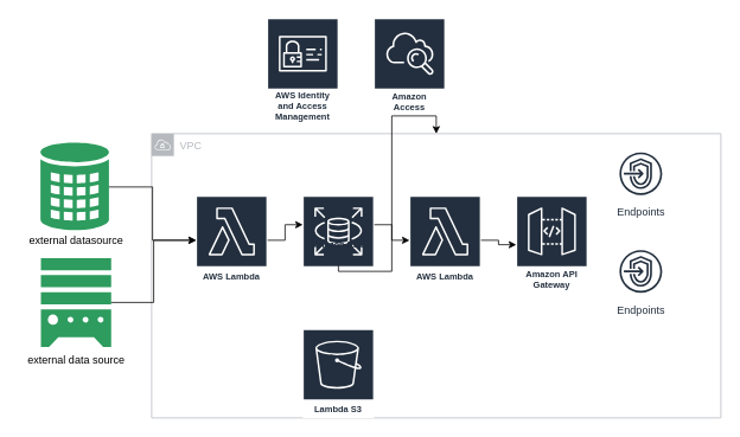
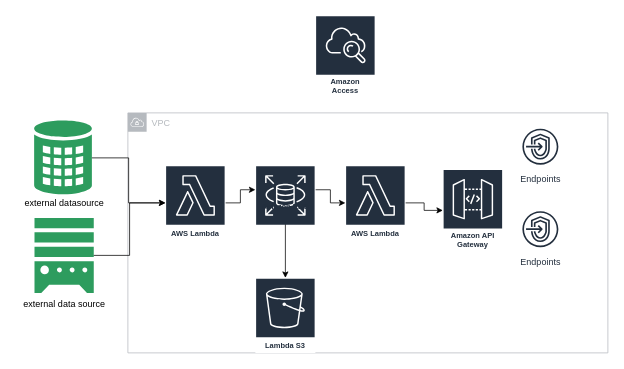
  <mxCell id="0" />
  <mxCell id="1" parent="0" />
  <mxCell id="2" value="VPC" style="sketch=0;outlineConnect=0;gradientColor=none;html=1;whiteSpace=wrap;fontSize=12;fontStyle=0;shape=mxgraph.aws4.group;grIcon=mxgraph.aws4.group_vpc;strokeColor=#B6BABF;fillColor=none;verticalAlign=top;align=left;spacingLeft=30;fontColor=#B6BABF;dashed=0;" vertex="1" parent="1"><mxGeometry x="170" y="150" width="640" height="320" as="geometry" /></mxCell>
  <mxCell id="3" value="Lambda S3" style="sketch=0;outlineConnect=0;fontColor=#232F3E;gradientColor=none;strokeColor=#ffffff;fillColor=#232F3E;dashed=0;verticalLabelPosition=middle;verticalAlign=bottom;align=center;html=1;whiteSpace=wrap;fontSize=10;fontStyle=1;spacing=3;shape=mxgraph.aws4.productIcon;prIcon=mxgraph.aws4.s3;" vertex="1" parent="1"><mxGeometry x="340" y="370" width="80" height="100" as="geometry" /></mxCell>
- <mxCell id="4" value="AWS Identity and Access Management" style="sketch=0;outlineConnect=0;fontColor=#232F3E;gradientColor=none;strokeColor=#ffffff;fillColor=#232F3E;dashed=0;verticalLabelPosition=middle;verticalAlign=bottom;align=center;html=1;whiteSpace=wrap;fontSize=10;fontStyle=1;spacing=3;shape=mxgraph.aws4.productIcon;prIcon=mxgraph.aws4.identity_and_access_management;" vertex="1" parent="1"><mxGeometry x="300" y="20" width="80" height="120" as="geometry" /></mxCell>
- <mxCell id="5" value="Amazon API Gateway" style="sketch=0;outlineConnect=0;fontColor=#232F3E;gradientColor=none;strokeColor=#ffffff;fillColor=#232F3E;dashed=0;verticalLabelPosition=middle;verticalAlign=bottom;align=center;html=1;whiteSpace=wrap;fontSize=10;fontStyle=1;spacing=3;shape=mxgraph.aws4.productIcon;prIcon=mxgraph.aws4.api_gateway;" vertex="1" parent="1"><mxGeometry x="580" y="220" width="80" height="110" as="geometry" /></mxCell>
+ <mxCell id="5" value="Amazon API Gateway" style="sketch=0;outlineConnect=0;fontColor=#232F3E;gradientColor=none;strokeColor=#ffffff;fillColor=#232F3E;dashed=0;verticalLabelPosition=middle;verticalAlign=bottom;align=center;html=1;whiteSpace=wrap;fontSize=10;fontStyle=1;spacing=3;shape=mxgraph.aws4.productIcon;prIcon=mxgraph.aws4.api_gateway;" vertex="1" parent="1"><mxGeometry x="590" y="225" width="80" height="110" as="geometry" /></mxCell>
  <mxCell id="6" value="Endpoints" style="sketch=0;outlineConnect=0;fontColor=#232F3E;gradientColor=none;strokeColor=#232F3E;fillColor=#ffffff;dashed=0;verticalLabelPosition=bottom;verticalAlign=top;align=center;html=1;fontSize=12;fontStyle=0;aspect=fixed;shape=mxgraph.aws4.resourceIcon;resIcon=mxgraph.aws4.endpoints;" vertex="1" parent="1"><mxGeometry x="690" y="165" width="60" height="60" as="geometry" /></mxCell>
  <mxCell id="7" value="Endpoints" style="sketch=0;outlineConnect=0;fontColor=#232F3E;gradientColor=none;strokeColor=#232F3E;fillColor=#ffffff;dashed=0;verticalLabelPosition=bottom;verticalAlign=top;align=center;html=1;fontSize=12;fontStyle=0;aspect=fixed;shape=mxgraph.aws4.resourceIcon;resIcon=mxgraph.aws4.endpoints;" vertex="1" parent="1"><mxGeometry x="690" y="275" width="60" height="60" as="geometry" /></mxCell>
  <mxCell id="8" value="Amazon Access" style="sketch=0;outlineConnect=0;fontColor=#232F3E;gradientColor=none;strokeColor=#ffffff;fillColor=#232F3E;dashed=0;verticalLabelPosition=middle;verticalAlign=bottom;align=center;html=1;whiteSpace=wrap;fontSize=10;fontStyle=1;spacing=3;shape=mxgraph.aws4.productIcon;prIcon=mxgraph.aws4.cloudwatch;" vertex="1" parent="1"><mxGeometry x="420" y="20" width="80" height="110" as="geometry" /></mxCell>
- <mxCell id="9" style="edgeStyle=orthogonalEdgeStyle;rounded=0;orthogonalLoop=1;jettySize=auto;html=1;" edge="1" parent="1" source="11" target="2"><mxGeometry relative="1" as="geometry" /></mxCell>
+ <mxCell id="9" style="edgeStyle=orthogonalEdgeStyle;rounded=0;orthogonalLoop=1;jettySize=auto;html=1;" edge="1" parent="1" source="11" target="3"><mxGeometry relative="1" as="geometry" /></mxCell>
  <mxCell id="10" style="edgeStyle=orthogonalEdgeStyle;rounded=0;orthogonalLoop=1;jettySize=auto;html=1;" edge="1" parent="1" source="11" target="13"><mxGeometry relative="1" as="geometry" /></mxCell>
  <mxCell id="11" value="Amazon RDS" style="sketch=0;outlineConnect=0;fontColor=#232F3E;gradientColor=none;strokeColor=#ffffff;fillColor=#232F3E;dashed=0;verticalLabelPosition=middle;verticalAlign=bottom;align=center;html=1;whiteSpace=wrap;fontSize=10;fontStyle=1;spacing=3;shape=mxgraph.aws4.productIcon;prIcon=mxgraph.aws4.rds;" vertex="1" parent="1"><mxGeometry x="340" y="220" width="80" height="65" as="geometry" /></mxCell>
  <mxCell id="12" style="edgeStyle=orthogonalEdgeStyle;rounded=0;orthogonalLoop=1;jettySize=auto;html=1;" edge="1" parent="1" source="13" target="5"><mxGeometry relative="1" as="geometry" /></mxCell>
  <mxCell id="13" value="AWS Lambda" style="sketch=0;outlineConnect=0;fontColor=#232F3E;gradientColor=none;strokeColor=#ffffff;fillColor=#232F3E;dashed=0;verticalLabelPosition=middle;verticalAlign=bottom;align=center;html=1;whiteSpace=wrap;fontSize=10;fontStyle=1;spacing=3;shape=mxgraph.aws4.productIcon;prIcon=mxgraph.aws4.lambda;" vertex="1" parent="1"><mxGeometry x="460" y="220" width="80" height="100" as="geometry" /></mxCell>
  <mxCell id="14" value="" style="group" vertex="1" connectable="0" parent="1"><mxGeometry x="20" y="290" width="130" height="130" as="geometry" /></mxCell>
  <mxCell id="15" value="" style="sketch=0;html=1;aspect=fixed;strokeColor=none;shadow=0;align=center;fillColor=#2D9C5E;verticalAlign=top;labelPosition=center;verticalLabelPosition=bottom;shape=mxgraph.gcp2.external_data_resource" vertex="1" parent="14"><mxGeometry x="25.5" width="79" height="100" as="geometry" /></mxCell>
  <mxCell id="16" value="external data source" style="text;html=1;align=center;verticalAlign=middle;resizable=0;points=[];autosize=1;strokeColor=none;fillColor=none;" vertex="1" parent="14"><mxGeometry y="100" width="130" height="30" as="geometry" /></mxCell>
  <mxCell id="17" value="" style="group" vertex="1" connectable="0" parent="1"><mxGeometry x="20" y="160" width="130" height="125" as="geometry" /></mxCell>
  <mxCell id="18" value="" style="sketch=0;html=1;aspect=fixed;strokeColor=none;shadow=0;align=center;fillColor=#2D9C5E;verticalAlign=top;labelPosition=center;verticalLabelPosition=bottom;shape=mxgraph.gcp2.external_data_center" vertex="1" parent="17"><mxGeometry x="25" width="77" height="100" as="geometry" /></mxCell>
  <mxCell id="19" value="external datasource&lt;br&gt;" style="text;html=1;align=center;verticalAlign=middle;resizable=0;points=[];autosize=1;strokeColor=none;fillColor=none;" vertex="1" parent="17"><mxGeometry y="95" width="130" height="30" as="geometry" /></mxCell>
  <mxCell id="20" style="edgeStyle=orthogonalEdgeStyle;rounded=0;orthogonalLoop=1;jettySize=auto;html=1;" edge="1" parent="1" source="21" target="11"><mxGeometry relative="1" as="geometry" /></mxCell>
  <mxCell id="21" value="AWS Lambda" style="sketch=0;outlineConnect=0;fontColor=#232F3E;gradientColor=none;strokeColor=#ffffff;fillColor=#232F3E;dashed=0;verticalLabelPosition=middle;verticalAlign=bottom;align=center;html=1;whiteSpace=wrap;fontSize=10;fontStyle=1;spacing=3;shape=mxgraph.aws4.productIcon;prIcon=mxgraph.aws4.lambda;" vertex="1" parent="1"><mxGeometry x="220" y="220" width="80" height="100" as="geometry" /></mxCell>
  <mxCell id="22" style="edgeStyle=orthogonalEdgeStyle;rounded=0;orthogonalLoop=1;jettySize=auto;html=1;" edge="1" parent="1" source="18" target="21"><mxGeometry relative="1" as="geometry" /></mxCell>
  <mxCell id="23" style="edgeStyle=orthogonalEdgeStyle;rounded=0;orthogonalLoop=1;jettySize=auto;html=1;" edge="1" parent="1" source="15" target="21"><mxGeometry relative="1" as="geometry" /></mxCell>
